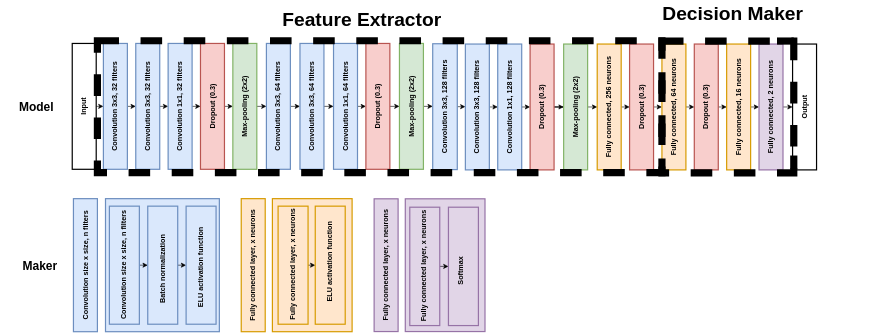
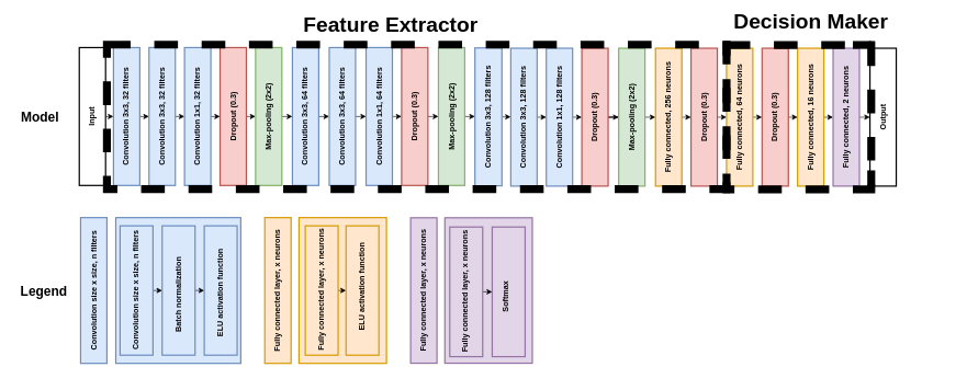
  <mxCell id="0" />
  <mxCell id="1" parent="0" />
  <mxCell id="2" style="edgeStyle=orthogonalEdgeStyle;rounded=0;orthogonalLoop=1;jettySize=auto;html=1;exitX=0.5;exitY=1;exitDx=0;exitDy=0;entryX=0.5;entryY=0;entryDx=0;entryDy=0;" edge="1" parent="1" source="3" target="5"><mxGeometry relative="1" as="geometry" /></mxCell>
  <mxCell id="3" value="&lt;b&gt;Input&lt;/b&gt;" style="rounded=0;whiteSpace=wrap;html=1;strokeWidth=2;rotation=-90;" parent="1" vertex="1"><mxGeometry x="34" y="157" width="210" height="40" as="geometry" /></mxCell>
  <mxCell id="4" style="edgeStyle=orthogonalEdgeStyle;rounded=0;orthogonalLoop=1;jettySize=auto;html=1;exitX=0.5;exitY=1;exitDx=0;exitDy=0;entryX=0.5;entryY=0;entryDx=0;entryDy=0;" parent="1" source="5" target="7" edge="1"><mxGeometry relative="1" as="geometry" /></mxCell>
  <mxCell id="5" value="&lt;b&gt;Convolution 3x3, 32 filters&lt;/b&gt;" style="rounded=0;whiteSpace=wrap;html=1;strokeWidth=2;fillColor=#dae8fc;strokeColor=#6c8ebf;rotation=-90;" parent="1" vertex="1"><mxGeometry x="86" y="157" width="210" height="40" as="geometry" /></mxCell>
  <mxCell id="6" style="edgeStyle=orthogonalEdgeStyle;rounded=0;orthogonalLoop=1;jettySize=auto;html=1;exitX=0.5;exitY=1;exitDx=0;exitDy=0;entryX=0.5;entryY=0;entryDx=0;entryDy=0;" parent="1" source="7" target="9" edge="1"><mxGeometry relative="1" as="geometry" /></mxCell>
  <mxCell id="7" value="&lt;b&gt;Convolution 3x3, 32 filters&lt;/b&gt;" style="rounded=0;whiteSpace=wrap;html=1;strokeWidth=2;fillColor=#dae8fc;strokeColor=#6c8ebf;rotation=-90;" parent="1" vertex="1"><mxGeometry x="140" y="157" width="210" height="40" as="geometry" /></mxCell>
  <mxCell id="8" style="edgeStyle=orthogonalEdgeStyle;rounded=0;orthogonalLoop=1;jettySize=auto;html=1;exitX=0.5;exitY=1;exitDx=0;exitDy=0;entryX=0.5;entryY=0;entryDx=0;entryDy=0;" parent="1" source="9" target="11" edge="1"><mxGeometry relative="1" as="geometry" /></mxCell>
  <mxCell id="9" value="&lt;b&gt;Convolution 1x1, 32 filters&lt;/b&gt;" style="rounded=0;whiteSpace=wrap;html=1;strokeWidth=2;fillColor=#dae8fc;strokeColor=#6c8ebf;rotation=-90;" parent="1" vertex="1"><mxGeometry x="194" y="157" width="210" height="40" as="geometry" /></mxCell>
  <mxCell id="10" style="edgeStyle=orthogonalEdgeStyle;rounded=0;orthogonalLoop=1;jettySize=auto;html=1;exitX=0.5;exitY=1;exitDx=0;exitDy=0;entryX=0.5;entryY=0;entryDx=0;entryDy=0;" parent="1" source="11" target="13" edge="1"><mxGeometry relative="1" as="geometry" /></mxCell>
  <mxCell id="11" value="&lt;b&gt;Dropout (0.3)&lt;br&gt;&lt;/b&gt;" style="rounded=0;whiteSpace=wrap;html=1;strokeWidth=2;fillColor=#f8cecc;strokeColor=#b85450;rotation=-90;" parent="1" vertex="1"><mxGeometry x="248" y="157" width="210" height="40" as="geometry" /></mxCell>
  <mxCell id="12" style="edgeStyle=orthogonalEdgeStyle;rounded=0;orthogonalLoop=1;jettySize=auto;html=1;exitX=0.5;exitY=1;exitDx=0;exitDy=0;entryX=0.5;entryY=0;entryDx=0;entryDy=0;" parent="1" source="13" target="15" edge="1"><mxGeometry relative="1" as="geometry" /></mxCell>
  <mxCell id="13" value="&lt;b&gt;Max-pooling (2x2)&lt;/b&gt;" style="rounded=0;whiteSpace=wrap;html=1;strokeWidth=2;fillColor=#d5e8d4;strokeColor=#82b366;rotation=-90;" parent="1" vertex="1"><mxGeometry x="302" y="157" width="210" height="40" as="geometry" /></mxCell>
  <mxCell id="14" style="edgeStyle=orthogonalEdgeStyle;rounded=0;orthogonalLoop=1;jettySize=auto;html=1;exitX=0.5;exitY=1;exitDx=0;exitDy=0;entryX=0.5;entryY=0;entryDx=0;entryDy=0;" parent="1" source="15" target="17" edge="1"><mxGeometry relative="1" as="geometry" /></mxCell>
  <mxCell id="15" value="&lt;b&gt;Convolution 3x3, 64 filters&lt;/b&gt;" style="rounded=0;whiteSpace=wrap;html=1;strokeWidth=2;fillColor=#dae8fc;strokeColor=#6c8ebf;rotation=-90;" parent="1" vertex="1"><mxGeometry x="358" y="157" width="210" height="40" as="geometry" /></mxCell>
  <mxCell id="16" style="edgeStyle=orthogonalEdgeStyle;rounded=0;orthogonalLoop=1;jettySize=auto;html=1;exitX=0.5;exitY=1;exitDx=0;exitDy=0;entryX=0.5;entryY=0;entryDx=0;entryDy=0;" parent="1" source="17" target="19" edge="1"><mxGeometry relative="1" as="geometry" /></mxCell>
  <mxCell id="17" value="&lt;b&gt;Convolution 3x3, 64 filters&lt;/b&gt;" style="rounded=0;whiteSpace=wrap;html=1;strokeWidth=2;fillColor=#dae8fc;strokeColor=#6c8ebf;rotation=-90;" parent="1" vertex="1"><mxGeometry x="414" y="157" width="210" height="40" as="geometry" /></mxCell>
  <mxCell id="18" style="edgeStyle=orthogonalEdgeStyle;rounded=0;orthogonalLoop=1;jettySize=auto;html=1;exitX=0.5;exitY=1;exitDx=0;exitDy=0;entryX=0.5;entryY=0;entryDx=0;entryDy=0;" parent="1" source="19" target="21" edge="1"><mxGeometry relative="1" as="geometry" /></mxCell>
  <mxCell id="19" value="&lt;b&gt;Convolution 1x1, 64 filters&lt;/b&gt;" style="rounded=0;whiteSpace=wrap;html=1;strokeWidth=2;fillColor=#dae8fc;strokeColor=#6c8ebf;rotation=-90;" parent="1" vertex="1"><mxGeometry x="470" y="157" width="210" height="40" as="geometry" /></mxCell>
  <mxCell id="20" style="edgeStyle=orthogonalEdgeStyle;rounded=0;orthogonalLoop=1;jettySize=auto;html=1;exitX=0.5;exitY=1;exitDx=0;exitDy=0;entryX=0.5;entryY=0;entryDx=0;entryDy=0;" parent="1" source="21" target="23" edge="1"><mxGeometry relative="1" as="geometry" /></mxCell>
  <mxCell id="21" value="&lt;b&gt;Dropout (0.3)&lt;br&gt;&lt;/b&gt;" style="rounded=0;whiteSpace=wrap;html=1;strokeWidth=2;fillColor=#f8cecc;strokeColor=#b85450;rotation=-90;" parent="1" vertex="1"><mxGeometry x="524" y="157" width="210" height="40" as="geometry" /></mxCell>
  <mxCell id="22" style="edgeStyle=orthogonalEdgeStyle;rounded=0;orthogonalLoop=1;jettySize=auto;html=1;exitX=0.5;exitY=1;exitDx=0;exitDy=0;entryX=0.5;entryY=0;entryDx=0;entryDy=0;" parent="1" source="23" target="25" edge="1"><mxGeometry relative="1" as="geometry" /></mxCell>
  <mxCell id="23" value="&lt;b&gt;Max-pooling (2x2)&lt;/b&gt;" style="rounded=0;whiteSpace=wrap;html=1;strokeWidth=2;fillColor=#d5e8d4;strokeColor=#82b366;rotation=-90;" parent="1" vertex="1"><mxGeometry x="580" y="157" width="210" height="40" as="geometry" /></mxCell>
  <mxCell id="24" style="edgeStyle=orthogonalEdgeStyle;rounded=0;orthogonalLoop=1;jettySize=auto;html=1;exitX=0.5;exitY=1;exitDx=0;exitDy=0;entryX=0.5;entryY=0;entryDx=0;entryDy=0;" parent="1" source="25" target="27" edge="1"><mxGeometry relative="1" as="geometry" /></mxCell>
  <mxCell id="25" value="&lt;b&gt;Convolution 3x3, 128 filters&lt;/b&gt;" style="rounded=0;whiteSpace=wrap;html=1;strokeWidth=2;fillColor=#dae8fc;strokeColor=#6c8ebf;rotation=-90;" parent="1" vertex="1"><mxGeometry x="636" y="157" width="210" height="41" as="geometry" /></mxCell>
  <mxCell id="26" style="edgeStyle=orthogonalEdgeStyle;rounded=0;orthogonalLoop=1;jettySize=auto;html=1;exitX=0.5;exitY=1;exitDx=0;exitDy=0;entryX=0.5;entryY=0;entryDx=0;entryDy=0;" parent="1" source="27" target="29" edge="1"><mxGeometry relative="1" as="geometry" /></mxCell>
  <mxCell id="27" value="&lt;b&gt;Convolution 3x3, 128 filters&lt;/b&gt;" style="rounded=0;whiteSpace=wrap;html=1;strokeWidth=2;fillColor=#dae8fc;strokeColor=#6c8ebf;rotation=-90;" parent="1" vertex="1"><mxGeometry x="690" y="158" width="210" height="40" as="geometry" /></mxCell>
  <mxCell id="28" style="edgeStyle=orthogonalEdgeStyle;rounded=0;orthogonalLoop=1;jettySize=auto;html=1;exitX=0.5;exitY=1;exitDx=0;exitDy=0;entryX=0.5;entryY=0;entryDx=0;entryDy=0;" parent="1" source="29" target="31" edge="1"><mxGeometry relative="1" as="geometry" /></mxCell>
  <mxCell id="29" value="&lt;b&gt;Convolution 1x1, 128 filters&lt;/b&gt;" style="rounded=0;whiteSpace=wrap;html=1;strokeWidth=2;fillColor=#dae8fc;strokeColor=#6c8ebf;rotation=-90;" parent="1" vertex="1"><mxGeometry x="744" y="158" width="210" height="40" as="geometry" /></mxCell>
  <mxCell id="30" style="edgeStyle=orthogonalEdgeStyle;rounded=0;orthogonalLoop=1;jettySize=auto;html=1;exitX=0.5;exitY=1;exitDx=0;exitDy=0;" parent="1" source="31" target="33" edge="1"><mxGeometry relative="1" as="geometry" /></mxCell>
  <mxCell id="31" value="&lt;b&gt;Dropout (0.3)&lt;br&gt;&lt;/b&gt;" style="rounded=0;whiteSpace=wrap;html=1;strokeWidth=2;fillColor=#f8cecc;strokeColor=#b85450;rotation=-90;" parent="1" vertex="1"><mxGeometry x="798" y="158" width="210" height="40" as="geometry" /></mxCell>
  <mxCell id="32" style="edgeStyle=orthogonalEdgeStyle;rounded=0;orthogonalLoop=1;jettySize=auto;html=1;exitX=0.5;exitY=1;exitDx=0;exitDy=0;entryX=0.5;entryY=0;entryDx=0;entryDy=0;" parent="1" source="33" target="35" edge="1"><mxGeometry relative="1" as="geometry" /></mxCell>
  <mxCell id="33" value="&lt;b&gt;Max-pooling (2x2)&lt;/b&gt;" style="rounded=0;whiteSpace=wrap;html=1;strokeWidth=2;fillColor=#d5e8d4;strokeColor=#82b366;rotation=-90;" parent="1" vertex="1"><mxGeometry x="854" y="158" width="210" height="40" as="geometry" /></mxCell>
  <mxCell id="34" style="edgeStyle=orthogonalEdgeStyle;rounded=0;orthogonalLoop=1;jettySize=auto;html=1;exitX=0.5;exitY=1;exitDx=0;exitDy=0;entryX=0.5;entryY=0;entryDx=0;entryDy=0;" parent="1" source="35" target="37" edge="1"><mxGeometry relative="1" as="geometry" /></mxCell>
  <mxCell id="35" value="&lt;b&gt;Fully connected, 256&lt;/b&gt; &lt;b&gt;neurons&lt;/b&gt;" style="rounded=0;whiteSpace=wrap;html=1;strokeWidth=2;fillColor=#ffe6cc;strokeColor=#d79b00;rotation=-90;" parent="1" vertex="1"><mxGeometry x="910" y="158" width="210" height="40" as="geometry" /></mxCell>
  <mxCell id="36" style="edgeStyle=orthogonalEdgeStyle;rounded=0;orthogonalLoop=1;jettySize=auto;html=1;exitX=0.5;exitY=1;exitDx=0;exitDy=0;entryX=0.5;entryY=0;entryDx=0;entryDy=0;" parent="1" source="37" target="39" edge="1"><mxGeometry relative="1" as="geometry" /></mxCell>
  <mxCell id="37" value="&lt;b&gt;Dropout (0.3)&lt;br&gt;&lt;/b&gt;" style="rounded=0;whiteSpace=wrap;html=1;strokeWidth=2;fillColor=#f8cecc;strokeColor=#b85450;rotation=-90;" parent="1" vertex="1"><mxGeometry x="964" y="158" width="210" height="40" as="geometry" /></mxCell>
  <mxCell id="38" style="edgeStyle=orthogonalEdgeStyle;rounded=0;orthogonalLoop=1;jettySize=auto;html=1;exitX=0.5;exitY=1;exitDx=0;exitDy=0;entryX=0.5;entryY=0;entryDx=0;entryDy=0;" parent="1" source="39" target="41" edge="1"><mxGeometry relative="1" as="geometry" /></mxCell>
  <mxCell id="39" value="&lt;b&gt;Fully connected, 64 neurons&lt;br&gt;&lt;/b&gt;" style="rounded=0;whiteSpace=wrap;html=1;strokeWidth=2;fillColor=#ffe6cc;strokeColor=#d79b00;rotation=-90;" parent="1" vertex="1"><mxGeometry x="1018" y="158" width="210" height="40" as="geometry" /></mxCell>
  <mxCell id="40" style="edgeStyle=orthogonalEdgeStyle;rounded=0;orthogonalLoop=1;jettySize=auto;html=1;exitX=0.5;exitY=1;exitDx=0;exitDy=0;entryX=0.5;entryY=0;entryDx=0;entryDy=0;" parent="1" source="41" target="43" edge="1"><mxGeometry relative="1" as="geometry" /></mxCell>
  <mxCell id="41" value="&lt;b&gt;Dropout (0.3)&lt;br&gt;&lt;/b&gt;" style="rounded=0;whiteSpace=wrap;html=1;strokeWidth=2;fillColor=#f8cecc;strokeColor=#b85450;rotation=-90;" parent="1" vertex="1"><mxGeometry x="1072" y="158" width="210" height="40" as="geometry" /></mxCell>
  <mxCell id="42" style="edgeStyle=orthogonalEdgeStyle;rounded=0;orthogonalLoop=1;jettySize=auto;html=1;exitX=0.5;exitY=1;exitDx=0;exitDy=0;entryX=0.5;entryY=0;entryDx=0;entryDy=0;" parent="1" source="43" target="45" edge="1"><mxGeometry relative="1" as="geometry" /></mxCell>
  <mxCell id="43" value="&lt;b&gt;Fully connected, 16 neurons&lt;br&gt;&lt;/b&gt;" style="rounded=0;whiteSpace=wrap;html=1;strokeWidth=2;fillColor=#ffe6cc;strokeColor=#d79b00;rotation=-90;" parent="1" vertex="1"><mxGeometry x="1126" y="158" width="210" height="40" as="geometry" /></mxCell>
  <mxCell id="44" style="edgeStyle=orthogonalEdgeStyle;rounded=0;orthogonalLoop=1;jettySize=auto;html=1;exitX=0.5;exitY=1;exitDx=0;exitDy=0;entryX=0.5;entryY=0;entryDx=0;entryDy=0;" parent="1" source="45" target="72" edge="1"><mxGeometry relative="1" as="geometry" /></mxCell>
  <mxCell id="45" value="&lt;b&gt;Fully connected, 2 neurons&lt;br&gt;&lt;/b&gt;" style="rounded=0;whiteSpace=wrap;html=1;strokeWidth=2;fillColor=#e1d5e7;strokeColor=#9673a6;rotation=-90;" parent="1" vertex="1"><mxGeometry x="1180" y="158" width="210" height="40" as="geometry" /></mxCell>
  <mxCell id="46" value="&lt;b&gt;Convolution size x size, n filters&lt;/b&gt;" style="rounded=0;whiteSpace=wrap;html=1;strokeWidth=2;fillColor=#dae8fc;strokeColor=#6c8ebf;rotation=-90;" parent="1" vertex="1"><mxGeometry x="30" y="422" width="222" height="40" as="geometry" /></mxCell>
  <mxCell id="47" value="" style="rounded=0;whiteSpace=wrap;html=1;strokeWidth=2;fillColor=#dae8fc;strokeColor=#6c8ebf;rotation=-90;" parent="1" vertex="1"><mxGeometry x="158.5" y="347" width="222" height="190" as="geometry" /></mxCell>
  <mxCell id="48" style="edgeStyle=orthogonalEdgeStyle;rounded=0;orthogonalLoop=1;jettySize=auto;html=1;exitX=0.5;exitY=1;exitDx=0;exitDy=0;entryX=0.5;entryY=0;entryDx=0;entryDy=0;" parent="1" source="49" target="51" edge="1"><mxGeometry relative="1" as="geometry" /></mxCell>
  <mxCell id="49" value="" style="rounded=0;whiteSpace=wrap;html=1;strokeWidth=2;fillColor=#dae8fc;strokeColor=#6c8ebf;rotation=-90;" parent="1" vertex="1"><mxGeometry x="107.5" y="417" width="197" height="50" as="geometry" /></mxCell>
  <mxCell id="50" style="edgeStyle=orthogonalEdgeStyle;rounded=0;orthogonalLoop=1;jettySize=auto;html=1;exitX=0.5;exitY=1;exitDx=0;exitDy=0;entryX=0.5;entryY=0;entryDx=0;entryDy=0;" parent="1" source="51" target="52" edge="1"><mxGeometry relative="1" as="geometry" /></mxCell>
  <mxCell id="51" value="" style="rounded=0;whiteSpace=wrap;html=1;strokeWidth=2;fillColor=#dae8fc;strokeColor=#6c8ebf;rotation=-90;" parent="1" vertex="1"><mxGeometry x="171.5" y="417" width="197" height="50" as="geometry" /></mxCell>
  <mxCell id="52" value="" style="rounded=0;whiteSpace=wrap;html=1;strokeWidth=2;fillColor=#dae8fc;strokeColor=#6c8ebf;rotation=-90;" parent="1" vertex="1"><mxGeometry x="235.5" y="417" width="197" height="50" as="geometry" /></mxCell>
- <mxCell id="53" value="&lt;b&gt;&lt;font style=&quot;font-size: 20px&quot;&gt;Maker&lt;/font&gt;&lt;/b&gt;" style="text;html=1;align=center;verticalAlign=middle;resizable=0;points=[];autosize=1;" parent="1" vertex="1"><mxGeometry x="20" y="432" width="90" height="20" as="geometry" /></mxCell>
+ <mxCell id="53" value="&lt;b&gt;&lt;font style=&quot;font-size: 20px&quot;&gt;Legend&lt;/font&gt;&lt;/b&gt;" style="text;html=1;align=center;verticalAlign=middle;resizable=0;points=[];autosize=1;" parent="1" vertex="1"><mxGeometry x="20" y="432" width="90" height="20" as="geometry" /></mxCell>
  <mxCell id="54" value="&lt;font size=&quot;1&quot;&gt;&lt;b style=&quot;font-size: 20px&quot;&gt;Model&lt;/b&gt;&lt;/font&gt;" style="text;html=1;align=center;verticalAlign=middle;resizable=0;points=[];autosize=1;" parent="1" vertex="1"><mxGeometry x="24" y="167" width="70" height="20" as="geometry" /></mxCell>
  <mxCell id="55" value="&lt;b&gt;Convolution size x size, n filters&lt;/b&gt;" style="text;html=1;fillColor=none;strokeColor=none;rotation=-90;" parent="1" vertex="1"><mxGeometry x="118.5" y="432" width="175" height="30" as="geometry" /></mxCell>
  <mxCell id="56" value="&lt;b&gt;Batch normalization&lt;/b&gt;" style="text;html=1;fillColor=none;strokeColor=none;rotation=-90;" parent="1" vertex="1"><mxGeometry x="198.5" y="421" width="144" height="30" as="geometry" /></mxCell>
  <mxCell id="57" value="&lt;b&gt;ELU activation function&lt;/b&gt;" style="text;html=1;fillColor=none;strokeColor=none;rotation=-90;" parent="1" vertex="1"><mxGeometry x="261.5" y="427" width="145" height="30" as="geometry" /></mxCell>
  <mxCell id="58" value="&lt;b&gt;Fully connected layer, x neurons&lt;/b&gt;" style="rounded=0;whiteSpace=wrap;html=1;strokeWidth=2;fillColor=#ffe6cc;strokeColor=#d79b00;rotation=-90;" parent="1" vertex="1"><mxGeometry x="310" y="422" width="222" height="40" as="geometry" /></mxCell>
  <mxCell id="59" value="" style="rounded=0;whiteSpace=wrap;html=1;strokeWidth=2;fillColor=#ffe6cc;strokeColor=#d79b00;rotation=-90;" parent="1" vertex="1"><mxGeometry x="408.5" y="375.5" width="222" height="133" as="geometry" /></mxCell>
  <mxCell id="60" style="edgeStyle=orthogonalEdgeStyle;rounded=0;orthogonalLoop=1;jettySize=auto;html=1;exitX=0.5;exitY=1;exitDx=0;exitDy=0;entryX=0.5;entryY=0;entryDx=0;entryDy=0;" parent="1" source="61" target="62" edge="1"><mxGeometry relative="1" as="geometry" /></mxCell>
  <mxCell id="61" value="" style="rounded=0;whiteSpace=wrap;html=1;strokeWidth=2;fillColor=#ffe6cc;strokeColor=#d79b00;rotation=-90;" parent="1" vertex="1"><mxGeometry x="389" y="417" width="197" height="50" as="geometry" /></mxCell>
  <mxCell id="62" value="" style="rounded=0;whiteSpace=wrap;html=1;strokeWidth=2;fillColor=#ffe6cc;strokeColor=#d79b00;rotation=-90;" parent="1" vertex="1"><mxGeometry x="451" y="417" width="197" height="50" as="geometry" /></mxCell>
  <mxCell id="63" value="&lt;b&gt;Fully connected layer, x neurons&lt;/b&gt;" style="text;html=1;fillColor=none;strokeColor=none;rotation=-90;" parent="1" vertex="1"><mxGeometry x="403.5" y="437" width="168" height="30" as="geometry" /></mxCell>
  <mxCell id="64" value="&lt;b&gt;ELU activation function&lt;/b&gt;" style="text;html=1;fillColor=none;strokeColor=none;rotation=-90;" parent="1" vertex="1"><mxGeometry x="486" y="427" width="127" height="30" as="geometry" /></mxCell>
  <mxCell id="65" value="&lt;b&gt;Fully connected layer, x neurons&lt;/b&gt;" style="rounded=0;whiteSpace=wrap;html=1;strokeWidth=2;fillColor=#e1d5e7;strokeColor=#9673a6;rotation=-90;" parent="1" vertex="1"><mxGeometry x="532" y="422" width="221.5" height="40" as="geometry" /></mxCell>
  <mxCell id="66" value="" style="rounded=0;whiteSpace=wrap;html=1;strokeWidth=2;fillColor=#e1d5e7;strokeColor=#9673a6;rotation=-90;" parent="1" vertex="1"><mxGeometry x="630.5" y="375.5" width="221.5" height="133" as="geometry" /></mxCell>
  <mxCell id="67" style="edgeStyle=orthogonalEdgeStyle;rounded=0;orthogonalLoop=1;jettySize=auto;html=1;exitX=0.5;exitY=1;exitDx=0;exitDy=0;entryX=0.5;entryY=0;entryDx=0;entryDy=0;" edge="1" parent="1" source="68" target="69"><mxGeometry relative="1" as="geometry" /></mxCell>
  <mxCell id="68" value="" style="rounded=0;whiteSpace=wrap;html=1;strokeWidth=2;fillColor=#e1d5e7;strokeColor=#9673a6;rotation=-90;" parent="1" vertex="1"><mxGeometry x="608.5" y="419" width="197.5" height="50" as="geometry" /></mxCell>
  <mxCell id="69" value="" style="rounded=0;whiteSpace=wrap;html=1;strokeWidth=2;fillColor=#e1d5e7;strokeColor=#9673a6;rotation=-90;" parent="1" vertex="1"><mxGeometry x="673" y="419" width="197.5" height="50" as="geometry" /></mxCell>
  <mxCell id="70" value="&lt;b&gt;Fully connected layer, x neurons&lt;/b&gt;" style="text;html=1;fillColor=none;strokeColor=none;rotation=-90;" parent="1" vertex="1"><mxGeometry x="623.25" y="439" width="168" height="30" as="geometry" /></mxCell>
  <mxCell id="71" value="&lt;b&gt;Softmax&lt;/b&gt;" style="text;html=1;fillColor=none;strokeColor=none;rotation=-90;" parent="1" vertex="1"><mxGeometry x="732" y="427" width="71" height="30" as="geometry" /></mxCell>
  <mxCell id="72" value="&lt;b&gt;Output&lt;/b&gt;" style="rounded=0;whiteSpace=wrap;html=1;strokeWidth=2;rotation=-90;" parent="1" vertex="1"><mxGeometry x="1236" y="158" width="210" height="40" as="geometry" /></mxCell>
  <mxCell id="73" value="" style="rounded=0;whiteSpace=wrap;html=1;fillColor=none;dashed=1;strokeWidth=12;" vertex="1" parent="1"><mxGeometry x="1103" y="68" width="220" height="220" as="geometry" /></mxCell>
- <mxCell id="74" value="&lt;b&gt;&lt;font style=&quot;font-size: 32px&quot;&gt;Feature Extractor&lt;/font&gt;&lt;/b&gt;" style="text;html=1;align=center;verticalAlign=middle;resizable=0;points=[];autosize=1;" vertex="1" parent="1"><mxGeometry x="464" y="20" width="275" height="25" as="geometry" /></mxCell>
- <mxCell id="75" value="&lt;b&gt;&lt;font style=&quot;font-size: 32px&quot;&gt;Decision Maker&lt;/font&gt;&lt;/b&gt;" style="text;html=1;align=center;verticalAlign=middle;resizable=0;points=[];autosize=1;" vertex="1" parent="1"><mxGeometry x="1098.5" y="10" width="245" height="25" as="geometry" /></mxCell>
+ <mxCell id="74" value="&lt;b&gt;&lt;font style=&quot;font-size: 32px&quot;&gt;Feature Extractor&lt;/font&gt;&lt;/b&gt;" style="text;html=1;align=center;verticalAlign=middle;resizable=0;points=[];autosize=1;" vertex="1" parent="1"><mxGeometry x="454" y="25" width="275" height="25" as="geometry" /></mxCell>
+ <mxCell id="75" value="&lt;b&gt;&lt;font style=&quot;font-size: 32px&quot;&gt;Decision Maker&lt;/font&gt;&lt;/b&gt;" style="text;html=1;align=center;verticalAlign=middle;resizable=0;points=[];autosize=1;" vertex="1" parent="1"><mxGeometry x="1108.5" y="20" width="245" height="25" as="geometry" /></mxCell>
  <mxCell id="76" value="" style="rounded=0;whiteSpace=wrap;html=1;fillColor=none;dashed=1;strokeWidth=12;" vertex="1" parent="1"><mxGeometry x="161" y="67.5" width="942" height="220" as="geometry" /></mxCell>
  <mxCell id="77" value="" style="endArrow=none;html=1;strokeColor=#000000;strokeWidth=12;" edge="1" parent="1"><mxGeometry width="50" height="50" relative="1" as="geometry"><mxPoint x="1295" y="68" as="sourcePoint" /><mxPoint x="1323" y="68" as="targetPoint" /></mxGeometry></mxCell>
  <mxCell id="78" value="" style="endArrow=none;html=1;strokeColor=#000000;strokeWidth=12;" edge="1" parent="1"><mxGeometry width="50" height="50" relative="1" as="geometry"><mxPoint x="1323" y="259" as="sourcePoint" /><mxPoint x="1323" y="281" as="targetPoint" /></mxGeometry></mxCell>
